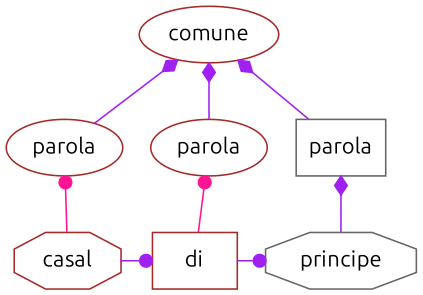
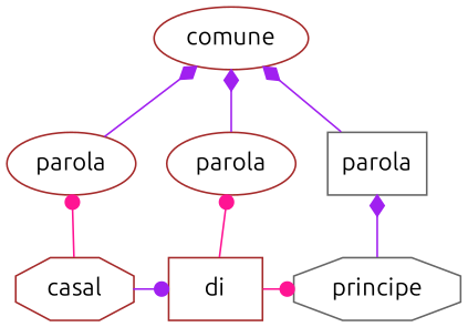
  digraph {
    fontname=Ubuntu
    rankdir=BT
    node [color=brown fontname=Ubuntu shape=ellipse]
    edge [arrowhead=dot color=purple fontname=Ubuntu]
    n1 [label=casal shape=octagon]
    n2 [label=di shape=box]
    n3 [color=gray40 label=principe shape=octagon]
    n4 [label=parola]
    n5 [label=parola]
    n6 [color=gray40 label=parola shape=box]
    n7 [label=comune]
    subgraph sub_1 {
      rank=source
      n1
      n2
      n3
    }
    subgraph sub_2 {
      rank=same
      n4
      n5
      n6
    }
    subgraph sub_3 {
      rank=same
      n7
    }
    subgraph sub_4 {
      rank=same
    }
    subgraph sub_5 {
      rank=same
    }
    n1 -> n2
    n1 -> n4 [color=deeppink]
-   n2 -> n3
+   n2 -> n3 [color=deeppink]
    n2 -> n5 [color=deeppink]
    n3 -> n6 [arrowhead=diamond]
    n4 -> n7 [arrowhead=diamond]
    n5 -> n7 [arrowhead=diamond]
    n6 -> n7 [arrowhead=diamond]
  }
